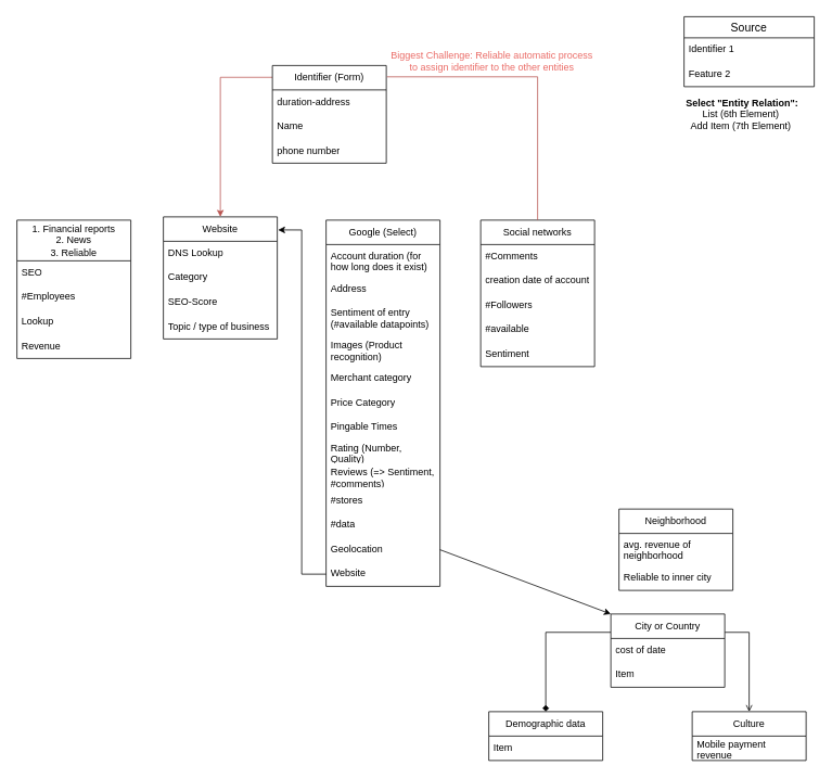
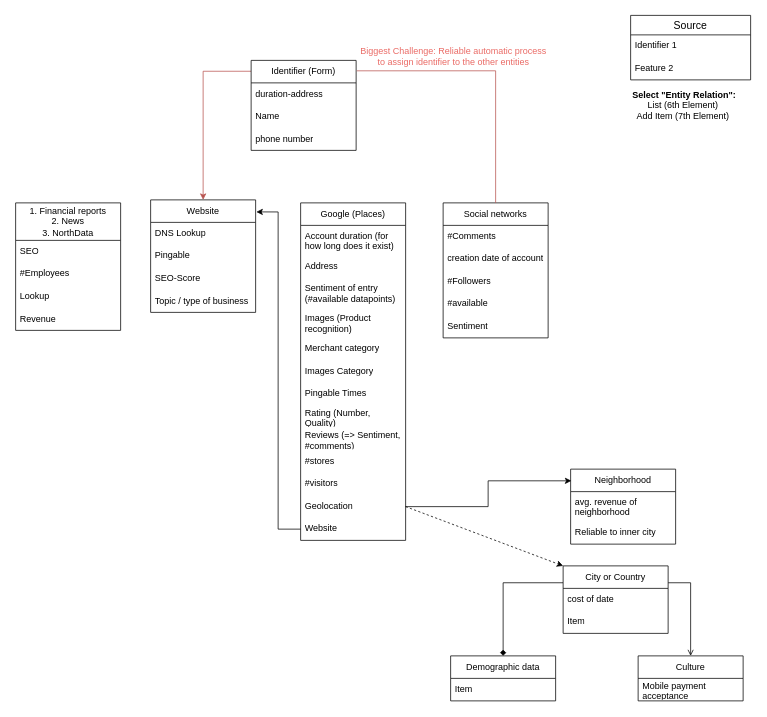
  <mxCell id="0" />
  <mxCell id="1" parent="0" />
- <mxCell id="2" value="&lt;div&gt;1. Financial reports&lt;/div&gt;&lt;div&gt;2. News&lt;br&gt;&lt;/div&gt;&lt;div&gt;3. Reliable&lt;/div&gt;" style="swimlane;fontStyle=0;childLayout=stackLayout;horizontal=1;startSize=50;horizontalStack=0;resizeParent=1;resizeParentMax=0;resizeLast=0;collapsible=1;marginBottom=0;whiteSpace=wrap;html=1;" parent="1" vertex="1"><mxGeometry x="20" y="270" width="140" height="170" as="geometry"><mxRectangle x="40" y="150" width="60" height="30" as="alternateBounds" /></mxGeometry></mxCell>
+ <mxCell id="2" value="&lt;div&gt;1. Financial reports&lt;/div&gt;&lt;div&gt;2. News&lt;br&gt;&lt;/div&gt;&lt;div&gt;3. NorthData&lt;/div&gt;" style="swimlane;fontStyle=0;childLayout=stackLayout;horizontal=1;startSize=50;horizontalStack=0;resizeParent=1;resizeParentMax=0;resizeLast=0;collapsible=1;marginBottom=0;whiteSpace=wrap;html=1;" parent="1" vertex="1"><mxGeometry x="20" y="270" width="140" height="170" as="geometry"><mxRectangle x="40" y="150" width="60" height="30" as="alternateBounds" /></mxGeometry></mxCell>
  <mxCell id="3" value="SEO" style="text;strokeColor=none;fillColor=none;align=left;verticalAlign=middle;spacingLeft=4;spacingRight=4;overflow=hidden;points=[[0,0.5],[1,0.5]];portConstraint=eastwest;rotatable=0;whiteSpace=wrap;html=1;" parent="2" vertex="1"><mxGeometry y="50" width="140" height="30" as="geometry" /></mxCell>
  <mxCell id="4" value="#Employees" style="text;strokeColor=none;fillColor=none;spacingLeft=4;spacingRight=4;overflow=hidden;rotatable=0;points=[[0,0.5],[1,0.5]];portConstraint=eastwest;fontSize=12;whiteSpace=wrap;html=1;" parent="2" vertex="1"><mxGeometry y="80" width="140" height="30" as="geometry" /></mxCell>
  <mxCell id="5" value="Lookup" style="text;strokeColor=none;fillColor=none;align=left;verticalAlign=middle;spacingLeft=4;spacingRight=4;overflow=hidden;points=[[0,0.5],[1,0.5]];portConstraint=eastwest;rotatable=0;whiteSpace=wrap;html=1;" parent="2" vertex="1"><mxGeometry y="110" width="140" height="30" as="geometry" /></mxCell>
  <mxCell id="6" value="Revenue" style="text;strokeColor=none;fillColor=none;align=left;verticalAlign=middle;spacingLeft=4;spacingRight=4;overflow=hidden;points=[[0,0.5],[1,0.5]];portConstraint=eastwest;rotatable=0;whiteSpace=wrap;html=1;" parent="2" vertex="1"><mxGeometry y="140" width="140" height="30" as="geometry" /></mxCell>
  <mxCell id="7" style="edgeStyle=orthogonalEdgeStyle;rounded=0;orthogonalLoop=1;jettySize=auto;html=1;entryX=0.5;entryY=0;entryDx=0;entryDy=0;fillColor=#f8cecc;strokeColor=#B85450;exitX=0.001;exitY=0.121;exitDx=0;exitDy=0;exitPerimeter=0;" parent="1" source="8" target="12" edge="1"><mxGeometry relative="1" as="geometry"><mxPoint x="330" y="100" as="sourcePoint" /></mxGeometry></mxCell>
  <mxCell id="8" value="Identifier (Form)" style="swimlane;fontStyle=0;childLayout=stackLayout;horizontal=1;startSize=30;horizontalStack=0;resizeParent=1;resizeParentMax=0;resizeLast=0;collapsible=1;marginBottom=0;whiteSpace=wrap;html=1;" parent="1" vertex="1"><mxGeometry x="334" y="80" width="140" height="120" as="geometry"><mxRectangle x="344" y="70" width="60" height="30" as="alternateBounds" /></mxGeometry></mxCell>
  <mxCell id="9" value="duration-address" style="text;strokeColor=none;fillColor=none;align=left;verticalAlign=middle;spacingLeft=4;spacingRight=4;overflow=hidden;points=[[0,0.5],[1,0.5]];portConstraint=eastwest;rotatable=0;whiteSpace=wrap;html=1;" parent="8" vertex="1"><mxGeometry y="30" width="140" height="30" as="geometry" /></mxCell>
  <mxCell id="10" value="Name" style="text;strokeColor=none;fillColor=none;align=left;verticalAlign=middle;spacingLeft=4;spacingRight=4;overflow=hidden;points=[[0,0.5],[1,0.5]];portConstraint=eastwest;rotatable=0;whiteSpace=wrap;html=1;" parent="8" vertex="1"><mxGeometry y="60" width="140" height="30" as="geometry" /></mxCell>
  <mxCell id="11" value="phone number" style="text;strokeColor=none;fillColor=none;align=left;verticalAlign=middle;spacingLeft=4;spacingRight=4;overflow=hidden;points=[[0,0.5],[1,0.5]];portConstraint=eastwest;rotatable=0;whiteSpace=wrap;html=1;" parent="8" vertex="1"><mxGeometry y="90" width="140" height="30" as="geometry" /></mxCell>
  <mxCell id="12" value="Website" style="swimlane;fontStyle=0;childLayout=stackLayout;horizontal=1;startSize=30;horizontalStack=0;resizeParent=1;resizeParentMax=0;resizeLast=0;collapsible=1;marginBottom=0;whiteSpace=wrap;html=1;" parent="1" vertex="1"><mxGeometry x="200" y="266" width="140" height="150" as="geometry"><mxRectangle x="40" y="150" width="60" height="30" as="alternateBounds" /></mxGeometry></mxCell>
  <mxCell id="13" value="DNS Lookup" style="text;strokeColor=none;fillColor=none;spacingLeft=4;spacingRight=4;overflow=hidden;rotatable=0;points=[[0,0.5],[1,0.5]];portConstraint=eastwest;fontSize=12;whiteSpace=wrap;html=1;" parent="12" vertex="1"><mxGeometry y="30" width="140" height="30" as="geometry" /></mxCell>
- <mxCell id="14" value="Category" style="text;strokeColor=none;fillColor=none;spacingLeft=4;spacingRight=4;overflow=hidden;rotatable=0;points=[[0,0.5],[1,0.5]];portConstraint=eastwest;fontSize=12;whiteSpace=wrap;html=1;" parent="12" vertex="1"><mxGeometry y="60" width="140" height="30" as="geometry" /></mxCell>
+ <mxCell id="14" value="Pingable" style="text;strokeColor=none;fillColor=none;spacingLeft=4;spacingRight=4;overflow=hidden;rotatable=0;points=[[0,0.5],[1,0.5]];portConstraint=eastwest;fontSize=12;whiteSpace=wrap;html=1;" parent="12" vertex="1"><mxGeometry y="60" width="140" height="30" as="geometry" /></mxCell>
  <mxCell id="15" value="SEO-Score" style="text;strokeColor=none;fillColor=none;spacingLeft=4;spacingRight=4;overflow=hidden;rotatable=0;points=[[0,0.5],[1,0.5]];portConstraint=eastwest;fontSize=12;whiteSpace=wrap;html=1;" parent="12" vertex="1"><mxGeometry y="90" width="140" height="30" as="geometry" /></mxCell>
  <mxCell id="16" value="Topic / type of business" style="text;strokeColor=none;fillColor=none;align=left;verticalAlign=middle;spacingLeft=4;spacingRight=4;overflow=hidden;points=[[0,0.5],[1,0.5]];portConstraint=eastwest;rotatable=0;whiteSpace=wrap;html=1;" parent="12" vertex="1"><mxGeometry y="120" width="140" height="30" as="geometry" /></mxCell>
  <mxCell id="17" value="Demographic data" style="swimlane;fontStyle=0;childLayout=stackLayout;horizontal=1;startSize=30;horizontalStack=0;resizeParent=1;resizeParentMax=0;resizeLast=0;collapsible=1;marginBottom=0;whiteSpace=wrap;html=1;" parent="1" vertex="1"><mxGeometry x="600" y="874" width="140" height="60" as="geometry"><mxRectangle x="40" y="150" width="60" height="30" as="alternateBounds" /></mxGeometry></mxCell>
  <mxCell id="18" value="Item" style="text;strokeColor=none;fillColor=none;spacingLeft=4;spacingRight=4;overflow=hidden;rotatable=0;points=[[0,0.5],[1,0.5]];portConstraint=eastwest;fontSize=12;whiteSpace=wrap;html=1;" parent="17" vertex="1"><mxGeometry y="30" width="140" height="30" as="geometry" /></mxCell>
  <mxCell id="19" style="edgeStyle=orthogonalEdgeStyle;rounded=0;orthogonalLoop=1;jettySize=auto;html=1;exitX=1;exitY=0.25;exitDx=0;exitDy=0;entryX=0.5;entryY=0;entryDx=0;entryDy=0;endArrow=open;" parent="1" source="52" target="34" edge="1"><mxGeometry relative="1" as="geometry" /></mxCell>
- <mxCell id="20" value="Google (Select)" style="swimlane;fontStyle=0;childLayout=stackLayout;horizontal=1;startSize=30;horizontalStack=0;resizeParent=1;resizeParentMax=0;resizeLast=0;collapsible=1;marginBottom=0;whiteSpace=wrap;html=1;" parent="1" vertex="1"><mxGeometry x="400" y="270" width="140" height="450" as="geometry"><mxRectangle x="410" y="260" width="60" height="30" as="alternateBounds" /></mxGeometry></mxCell>
+ <mxCell id="20" value="Google (Places)" style="swimlane;fontStyle=0;childLayout=stackLayout;horizontal=1;startSize=30;horizontalStack=0;resizeParent=1;resizeParentMax=0;resizeLast=0;collapsible=1;marginBottom=0;whiteSpace=wrap;html=1;" parent="1" vertex="1"><mxGeometry x="400" y="270" width="140" height="450" as="geometry"><mxRectangle x="410" y="260" width="60" height="30" as="alternateBounds" /></mxGeometry></mxCell>
  <mxCell id="21" value="Account duration (for how long does it exist)&lt;br&gt;" style="text;strokeColor=none;fillColor=none;spacingLeft=4;spacingRight=4;overflow=hidden;rotatable=0;points=[[0,0.5],[1,0.5]];portConstraint=eastwest;fontSize=12;whiteSpace=wrap;html=1;" parent="20" vertex="1"><mxGeometry y="30" width="140" height="40" as="geometry" /></mxCell>
  <mxCell id="22" value="Address" style="text;strokeColor=none;fillColor=none;align=left;verticalAlign=middle;spacingLeft=4;spacingRight=4;overflow=hidden;points=[[0,0.5],[1,0.5]];portConstraint=eastwest;rotatable=0;whiteSpace=wrap;html=1;" parent="20" vertex="1"><mxGeometry y="70" width="140" height="30" as="geometry" /></mxCell>
  <mxCell id="23" value="Sentiment of entry (#available datapoints)" style="text;strokeColor=none;fillColor=none;spacingLeft=4;spacingRight=4;overflow=hidden;rotatable=0;points=[[0,0.5],[1,0.5]];portConstraint=eastwest;fontSize=12;whiteSpace=wrap;html=1;" parent="20" vertex="1"><mxGeometry y="100" width="140" height="40" as="geometry" /></mxCell>
  <mxCell id="24" value="Images (Product recognition)" style="text;strokeColor=none;fillColor=none;spacingLeft=4;spacingRight=4;overflow=hidden;rotatable=0;points=[[0,0.5],[1,0.5]];portConstraint=eastwest;fontSize=12;whiteSpace=wrap;html=1;" parent="20" vertex="1"><mxGeometry y="140" width="140" height="40" as="geometry" /></mxCell>
  <mxCell id="25" value="Merchant category" style="text;strokeColor=none;fillColor=none;spacingLeft=4;spacingRight=4;overflow=hidden;rotatable=0;points=[[0,0.5],[1,0.5]];portConstraint=eastwest;fontSize=12;whiteSpace=wrap;html=1;" parent="20" vertex="1"><mxGeometry y="180" width="140" height="30" as="geometry" /></mxCell>
- <mxCell id="26" value="Price Category" style="text;strokeColor=none;fillColor=none;spacingLeft=4;spacingRight=4;overflow=hidden;rotatable=0;points=[[0,0.5],[1,0.5]];portConstraint=eastwest;fontSize=12;whiteSpace=wrap;html=1;" parent="20" vertex="1"><mxGeometry y="210" width="140" height="30" as="geometry" /></mxCell>
+ <mxCell id="26" value="Images Category" style="text;strokeColor=none;fillColor=none;spacingLeft=4;spacingRight=4;overflow=hidden;rotatable=0;points=[[0,0.5],[1,0.5]];portConstraint=eastwest;fontSize=12;whiteSpace=wrap;html=1;" parent="20" vertex="1"><mxGeometry y="210" width="140" height="30" as="geometry" /></mxCell>
  <mxCell id="27" value="Pingable Times" style="text;strokeColor=none;fillColor=none;spacingLeft=4;spacingRight=4;overflow=hidden;rotatable=0;points=[[0,0.5],[1,0.5]];portConstraint=eastwest;fontSize=12;whiteSpace=wrap;html=1;" parent="20" vertex="1"><mxGeometry y="240" width="140" height="30" as="geometry" /></mxCell>
  <mxCell id="28" value="Rating (Number, Quality)" style="text;strokeColor=none;fillColor=none;align=left;verticalAlign=middle;spacingLeft=4;spacingRight=4;overflow=hidden;points=[[0,0.5],[1,0.5]];portConstraint=eastwest;rotatable=0;whiteSpace=wrap;html=1;" parent="20" vertex="1"><mxGeometry y="270" width="140" height="30" as="geometry" /></mxCell>
  <mxCell id="29" value="Reviews (=&amp;gt; Sentiment, #comments)" style="text;strokeColor=none;fillColor=none;align=left;verticalAlign=middle;spacingLeft=4;spacingRight=4;overflow=hidden;points=[[0,0.5],[1,0.5]];portConstraint=eastwest;rotatable=0;whiteSpace=wrap;html=1;" parent="20" vertex="1"><mxGeometry y="300" width="140" height="30" as="geometry" /></mxCell>
  <mxCell id="30" value="#stores" style="text;strokeColor=none;fillColor=none;spacingLeft=4;spacingRight=4;overflow=hidden;rotatable=0;points=[[0,0.5],[1,0.5]];portConstraint=eastwest;fontSize=12;whiteSpace=wrap;html=1;" parent="20" vertex="1"><mxGeometry y="330" width="140" height="30" as="geometry" /></mxCell>
- <mxCell id="31" value="#data" style="text;strokeColor=none;fillColor=none;spacingLeft=4;spacingRight=4;overflow=hidden;rotatable=0;points=[[0,0.5],[1,0.5]];portConstraint=eastwest;fontSize=12;whiteSpace=wrap;html=1;" parent="20" vertex="1"><mxGeometry y="360" width="140" height="30" as="geometry" /></mxCell>
+ <mxCell id="31" value="#visitors" style="text;strokeColor=none;fillColor=none;spacingLeft=4;spacingRight=4;overflow=hidden;rotatable=0;points=[[0,0.5],[1,0.5]];portConstraint=eastwest;fontSize=12;whiteSpace=wrap;html=1;" parent="20" vertex="1"><mxGeometry y="360" width="140" height="30" as="geometry" /></mxCell>
  <mxCell id="32" value="Geolocation" style="text;strokeColor=none;fillColor=none;spacingLeft=4;spacingRight=4;overflow=hidden;rotatable=0;points=[[0,0.5],[1,0.5]];portConstraint=eastwest;fontSize=12;whiteSpace=wrap;html=1;" parent="20" vertex="1"><mxGeometry y="390" width="140" height="30" as="geometry" /></mxCell>
  <mxCell id="33" value="Website" style="text;strokeColor=none;fillColor=none;spacingLeft=4;spacingRight=4;overflow=hidden;rotatable=0;points=[[0,0.5],[1,0.5]];portConstraint=eastwest;fontSize=12;whiteSpace=wrap;html=1;" parent="20" vertex="1"><mxGeometry y="420" width="140" height="30" as="geometry" /></mxCell>
  <mxCell id="34" value="Culture" style="swimlane;fontStyle=0;childLayout=stackLayout;horizontal=1;startSize=30;horizontalStack=0;resizeParent=1;resizeParentMax=0;resizeLast=0;collapsible=1;marginBottom=0;whiteSpace=wrap;html=1;" parent="1" vertex="1"><mxGeometry x="850" y="874" width="140" height="60" as="geometry"><mxRectangle x="40" y="150" width="60" height="30" as="alternateBounds" /></mxGeometry></mxCell>
- <mxCell id="35" value="Mobile payment revenue" style="text;strokeColor=none;fillColor=none;align=left;verticalAlign=middle;spacingLeft=4;spacingRight=4;overflow=hidden;points=[[0,0.5],[1,0.5]];portConstraint=eastwest;rotatable=0;whiteSpace=wrap;html=1;" parent="34" vertex="1"><mxGeometry y="30" width="140" height="30" as="geometry" /></mxCell>
+ <mxCell id="35" value="Mobile payment acceptance" style="text;strokeColor=none;fillColor=none;align=left;verticalAlign=middle;spacingLeft=4;spacingRight=4;overflow=hidden;points=[[0,0.5],[1,0.5]];portConstraint=eastwest;rotatable=0;whiteSpace=wrap;html=1;" parent="34" vertex="1"><mxGeometry y="30" width="140" height="30" as="geometry" /></mxCell>
  <mxCell id="36" value="Neighborhood" style="swimlane;fontStyle=0;childLayout=stackLayout;horizontal=1;startSize=30;horizontalStack=0;resizeParent=1;resizeParentMax=0;resizeLast=0;collapsible=1;marginBottom=0;whiteSpace=wrap;html=1;" parent="1" vertex="1"><mxGeometry x="760" y="625" width="140" height="100" as="geometry"><mxRectangle x="40" y="150" width="60" height="30" as="alternateBounds" /></mxGeometry></mxCell>
  <mxCell id="37" value="avg. revenue of neighborhood&amp;nbsp;" style="text;strokeColor=none;fillColor=none;spacingLeft=4;spacingRight=4;overflow=hidden;rotatable=0;points=[[0,0.5],[1,0.5]];portConstraint=eastwest;fontSize=12;whiteSpace=wrap;html=1;" parent="36" vertex="1"><mxGeometry y="30" width="140" height="40" as="geometry" /></mxCell>
  <mxCell id="38" value="Reliable to inner city" style="text;strokeColor=none;fillColor=none;spacingLeft=4;spacingRight=4;overflow=hidden;rotatable=0;points=[[0,0.5],[1,0.5]];portConstraint=eastwest;fontSize=12;whiteSpace=wrap;html=1;" parent="36" vertex="1"><mxGeometry y="70" width="140" height="30" as="geometry" /></mxCell>
  <mxCell id="39" value="Social networks" style="swimlane;fontStyle=0;childLayout=stackLayout;horizontal=1;startSize=30;horizontalStack=0;resizeParent=1;resizeParentMax=0;resizeLast=0;collapsible=1;marginBottom=0;whiteSpace=wrap;html=1;" parent="1" vertex="1"><mxGeometry x="590" y="270" width="140" height="180" as="geometry"><mxRectangle x="40" y="150" width="60" height="30" as="alternateBounds" /></mxGeometry></mxCell>
  <mxCell id="40" value="#Comments" style="text;strokeColor=none;fillColor=none;spacingLeft=4;spacingRight=4;overflow=hidden;rotatable=0;points=[[0,0.5],[1,0.5]];portConstraint=eastwest;fontSize=12;whiteSpace=wrap;html=1;" parent="39" vertex="1"><mxGeometry y="30" width="140" height="30" as="geometry" /></mxCell>
  <mxCell id="41" value="creation date of account" style="text;strokeColor=none;fillColor=none;spacingLeft=4;spacingRight=4;overflow=hidden;rotatable=0;points=[[0,0.5],[1,0.5]];portConstraint=eastwest;fontSize=12;whiteSpace=wrap;html=1;" parent="39" vertex="1"><mxGeometry y="60" width="140" height="30" as="geometry" /></mxCell>
  <mxCell id="42" value="#Followers" style="text;strokeColor=none;fillColor=none;spacingLeft=4;spacingRight=4;overflow=hidden;rotatable=0;points=[[0,0.5],[1,0.5]];portConstraint=eastwest;fontSize=12;whiteSpace=wrap;html=1;" parent="39" vertex="1"><mxGeometry y="90" width="140" height="30" as="geometry" /></mxCell>
  <mxCell id="43" value="#available" style="text;strokeColor=none;fillColor=none;spacingLeft=4;spacingRight=4;overflow=hidden;rotatable=0;points=[[0,0.5],[1,0.5]];portConstraint=eastwest;fontSize=12;whiteSpace=wrap;html=1;" parent="39" vertex="1"><mxGeometry y="120" width="140" height="30" as="geometry" /></mxCell>
  <mxCell id="44" value="Sentiment" style="text;strokeColor=none;fillColor=none;spacingLeft=4;spacingRight=4;overflow=hidden;rotatable=0;points=[[0,0.5],[1,0.5]];portConstraint=eastwest;fontSize=12;whiteSpace=wrap;html=1;" parent="39" vertex="1"><mxGeometry y="150" width="140" height="30" as="geometry" /></mxCell>
  <mxCell id="45" style="edgeStyle=orthogonalEdgeStyle;rounded=0;orthogonalLoop=1;jettySize=auto;html=1;exitX=1.006;exitY=0.116;exitDx=0;exitDy=0;entryX=0.5;entryY=0;entryDx=0;entryDy=0;fillColor=#f8cecc;strokeColor=#B85450;exitPerimeter=0;endArrow=none;" parent="1" source="8" target="39" edge="1"><mxGeometry relative="1" as="geometry" /></mxCell>
  <mxCell id="46" style="edgeStyle=orthogonalEdgeStyle;rounded=0;orthogonalLoop=1;jettySize=auto;html=1;exitX=0;exitY=0.5;exitDx=0;exitDy=0;entryX=1.007;entryY=0.107;entryDx=0;entryDy=0;entryPerimeter=0;" parent="1" source="33" target="12" edge="1"><mxGeometry relative="1" as="geometry" /></mxCell>
  <mxCell id="47" value="Source" style="swimlane;fontStyle=0;childLayout=stackLayout;horizontal=1;startSize=26;horizontalStack=0;resizeParent=1;resizeParentMax=0;resizeLast=0;collapsible=1;marginBottom=0;align=center;fontSize=14;" parent="1" vertex="1"><mxGeometry x="840" y="20" width="160" height="86" as="geometry" /></mxCell>
  <mxCell id="48" value="Identifier 1" style="text;strokeColor=none;fillColor=none;spacingLeft=4;spacingRight=4;overflow=hidden;rotatable=0;points=[[0,0.5],[1,0.5]];portConstraint=eastwest;fontSize=12;whiteSpace=wrap;html=1;" parent="47" vertex="1"><mxGeometry y="26" width="160" height="30" as="geometry" /></mxCell>
  <mxCell id="49" value="Feature 2" style="text;strokeColor=none;fillColor=none;spacingLeft=4;spacingRight=4;overflow=hidden;rotatable=0;points=[[0,0.5],[1,0.5]];portConstraint=eastwest;fontSize=12;whiteSpace=wrap;html=1;" parent="47" vertex="1"><mxGeometry y="56" width="160" height="30" as="geometry" /></mxCell>
  <mxCell id="50" value="&lt;div&gt;&lt;b&gt;&amp;nbsp;Select &quot;Entity Relation&quot;:&lt;/b&gt;&lt;/div&gt;&lt;div&gt;List (6th Element)&lt;br&gt;Add Item (7th Element)&lt;br&gt;&lt;/div&gt;" style="text;html=1;strokeColor=none;fillColor=none;align=center;verticalAlign=middle;whiteSpace=wrap;rounded=0;" parent="1" vertex="1"><mxGeometry x="830" y="115" width="160" height="50" as="geometry" /></mxCell>
  <mxCell id="51" style="edgeStyle=orthogonalEdgeStyle;rounded=0;orthogonalLoop=1;jettySize=auto;html=1;exitX=0;exitY=0.25;exitDx=0;exitDy=0;entryX=0.5;entryY=0;entryDx=0;entryDy=0;endArrow=diamond;" parent="1" source="52" target="17" edge="1"><mxGeometry relative="1" as="geometry" /></mxCell>
  <mxCell id="52" value="City or Country" style="swimlane;fontStyle=0;childLayout=stackLayout;horizontal=1;startSize=30;horizontalStack=0;resizeParent=1;resizeParentMax=0;resizeLast=0;collapsible=1;marginBottom=0;whiteSpace=wrap;html=1;" parent="1" vertex="1"><mxGeometry x="750" y="754" width="140" height="90" as="geometry"><mxRectangle x="40" y="150" width="60" height="30" as="alternateBounds" /></mxGeometry></mxCell>
  <mxCell id="53" value="cost of date" style="text;strokeColor=none;fillColor=none;align=left;verticalAlign=middle;spacingLeft=4;spacingRight=4;overflow=hidden;points=[[0,0.5],[1,0.5]];portConstraint=eastwest;rotatable=0;whiteSpace=wrap;html=1;" parent="52" vertex="1"><mxGeometry y="30" width="140" height="30" as="geometry" /></mxCell>
  <mxCell id="54" value="Item" style="text;strokeColor=none;fillColor=none;spacingLeft=4;spacingRight=4;overflow=hidden;rotatable=0;points=[[0,0.5],[1,0.5]];portConstraint=eastwest;fontSize=12;whiteSpace=wrap;html=1;" parent="52" vertex="1"><mxGeometry y="60" width="140" height="30" as="geometry" /></mxCell>
- <mxCell id="55" value="" style="endArrow=classic;html=1;rounded=0;exitX=1;exitY=0.5;exitDx=0;exitDy=0;entryX=0;entryY=0;entryDx=0;entryDy=0;" parent="1" source="32" target="52" edge="1"><mxGeometry width="50" height="50" relative="1" as="geometry"><mxPoint x="530" y="620" as="sourcePoint" /><mxPoint x="580" y="570" as="targetPoint" /><Array as="points" /></mxGeometry></mxCell>
+ <mxCell id="55" value="" style="endArrow=classic;html=1;rounded=0;exitX=1;exitY=0.5;exitDx=0;exitDy=0;entryX=0;entryY=0;entryDx=0;entryDy=0;dashed=1;" parent="1" source="32" target="52" edge="1"><mxGeometry width="50" height="50" relative="1" as="geometry"><mxPoint x="530" y="620" as="sourcePoint" /><mxPoint x="580" y="570" as="targetPoint" /><Array as="points" /></mxGeometry></mxCell>
+ <mxCell id="56" style="edgeStyle=orthogonalEdgeStyle;rounded=0;orthogonalLoop=1;jettySize=auto;html=1;exitX=1;exitY=0.5;exitDx=0;exitDy=0;entryX=0.007;entryY=0.156;entryDx=0;entryDy=0;entryPerimeter=0;" parent="1" source="32" target="36" edge="1"><mxGeometry relative="1" as="geometry" /></mxCell>
  <mxCell id="57" value="Biggest Challenge: Reliable automatic process to assign identifier to the other entities" style="text;html=1;strokeColor=none;fillColor=none;align=center;verticalAlign=middle;whiteSpace=wrap;rounded=0;fontColor=#EA6B66;" parent="1" vertex="1"><mxGeometry x="474" y="60" width="260" height="30" as="geometry" /></mxCell>
